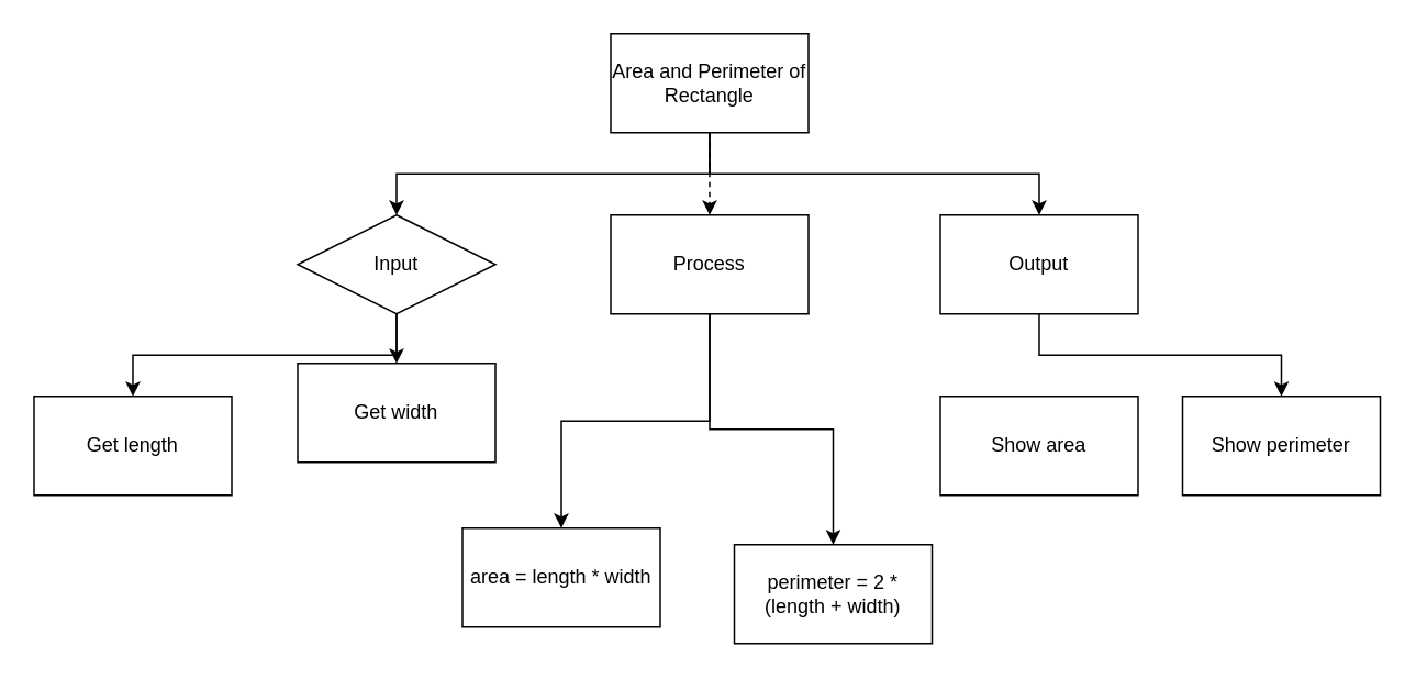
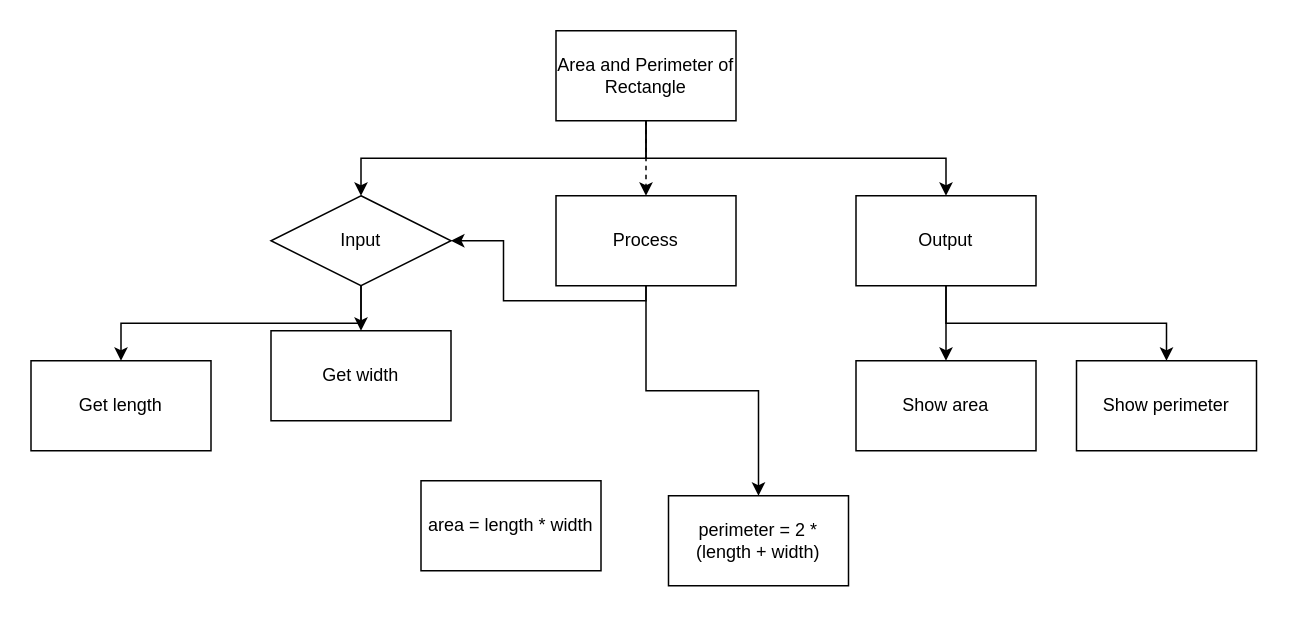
  <mxCell id="0" />
  <mxCell id="1" parent="0" />
  <mxCell id="2" value="" style="edgeStyle=none;html=1;dashed=1;" edge="1" parent="1" source="5" target="11"><mxGeometry relative="1" as="geometry" /></mxCell>
  <mxCell id="3" style="edgeStyle=orthogonalEdgeStyle;html=1;exitX=0.5;exitY=1;exitDx=0;exitDy=0;rounded=0;" edge="1" parent="1" source="5" target="8"><mxGeometry relative="1" as="geometry" /></mxCell>
  <mxCell id="4" style="edgeStyle=orthogonalEdgeStyle;rounded=0;html=1;exitX=0.5;exitY=1;exitDx=0;exitDy=0;entryX=0.5;entryY=0;entryDx=0;entryDy=0;" edge="1" parent="1" source="5" target="14"><mxGeometry relative="1" as="geometry" /></mxCell>
  <mxCell id="5" value="Area and Perimeter of Rectangle" style="whiteSpace=wrap;html=1;" vertex="1" parent="1"><mxGeometry x="370" y="20" width="120" height="60" as="geometry" /></mxCell>
  <mxCell id="6" style="edgeStyle=orthogonalEdgeStyle;rounded=0;html=1;exitX=0.5;exitY=1;exitDx=0;exitDy=0;" edge="1" parent="1" source="8" target="16"><mxGeometry relative="1" as="geometry" /></mxCell>
  <mxCell id="7" style="edgeStyle=orthogonalEdgeStyle;rounded=0;html=1;exitX=0.5;exitY=1;exitDx=0;exitDy=0;entryX=0.5;entryY=0;entryDx=0;entryDy=0;" edge="1" parent="1" source="8" target="15"><mxGeometry relative="1" as="geometry" /></mxCell>
  <mxCell id="8" value="Input" style="rhombus;whiteSpace=wrap;html=1;" vertex="1" parent="1"><mxGeometry x="180" y="130" width="120" height="60" as="geometry" /></mxCell>
- <mxCell id="9" style="edgeStyle=orthogonalEdgeStyle;rounded=0;html=1;exitX=0.5;exitY=1;exitDx=0;exitDy=0;" edge="1" parent="1" source="11" target="19"><mxGeometry relative="1" as="geometry" /></mxCell>
+ <mxCell id="9" style="edgeStyle=orthogonalEdgeStyle;rounded=0;html=1;exitX=0.5;exitY=1;exitDx=0;exitDy=0;" edge="1" parent="1" source="11" target="8"><mxGeometry relative="1" as="geometry" /></mxCell>
  <mxCell id="10" style="edgeStyle=orthogonalEdgeStyle;rounded=0;html=1;exitX=0.5;exitY=1;exitDx=0;exitDy=0;" edge="1" parent="1" source="11" target="20"><mxGeometry relative="1" as="geometry" /></mxCell>
  <mxCell id="11" value="Process" style="whiteSpace=wrap;html=1;" vertex="1" parent="1"><mxGeometry x="370" y="130" width="120" height="60" as="geometry" /></mxCell>
+ <mxCell id="12" style="edgeStyle=orthogonalEdgeStyle;rounded=0;html=1;exitX=0.5;exitY=1;exitDx=0;exitDy=0;entryX=0.5;entryY=0;entryDx=0;entryDy=0;" edge="1" parent="1" source="14" target="17"><mxGeometry relative="1" as="geometry" /></mxCell>
  <mxCell id="13" style="edgeStyle=orthogonalEdgeStyle;rounded=0;html=1;exitX=0.5;exitY=1;exitDx=0;exitDy=0;" edge="1" parent="1" source="14" target="18"><mxGeometry relative="1" as="geometry" /></mxCell>
  <mxCell id="14" value="Output" style="whiteSpace=wrap;html=1;" vertex="1" parent="1"><mxGeometry x="570" y="130" width="120" height="60" as="geometry" /></mxCell>
  <mxCell id="15" value="Get length" style="whiteSpace=wrap;html=1;" vertex="1" parent="1"><mxGeometry x="20" y="240" width="120" height="60" as="geometry" /></mxCell>
  <mxCell id="16" value="Get width" style="whiteSpace=wrap;html=1;" vertex="1" parent="1"><mxGeometry x="180" y="220" width="120" height="60" as="geometry" /></mxCell>
  <mxCell id="17" value="Show area" style="whiteSpace=wrap;html=1;" vertex="1" parent="1"><mxGeometry x="570" y="240" width="120" height="60" as="geometry" /></mxCell>
  <mxCell id="18" value="Show perimeter" style="whiteSpace=wrap;html=1;" vertex="1" parent="1"><mxGeometry x="717" y="240" width="120" height="60" as="geometry" /></mxCell>
  <mxCell id="19" value="area = length * width" style="whiteSpace=wrap;html=1;" vertex="1" parent="1"><mxGeometry x="280" y="320" width="120" height="60" as="geometry" /></mxCell>
  <mxCell id="20" value="perimeter = 2 * (length + width)" style="whiteSpace=wrap;html=1;" vertex="1" parent="1"><mxGeometry x="445" y="330" width="120" height="60" as="geometry" /></mxCell>
